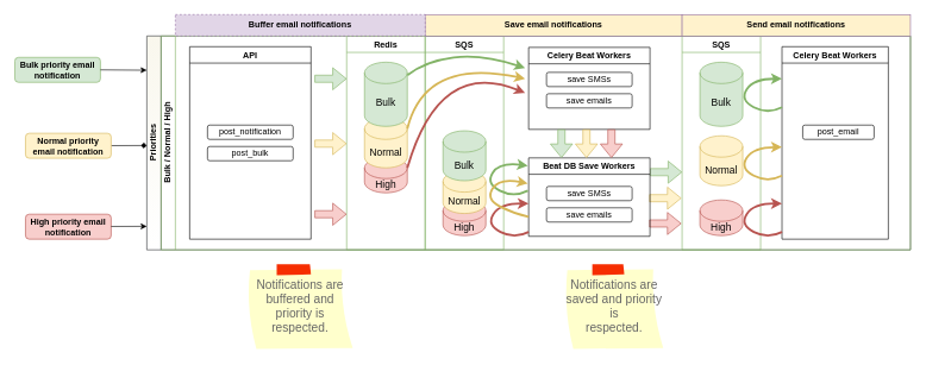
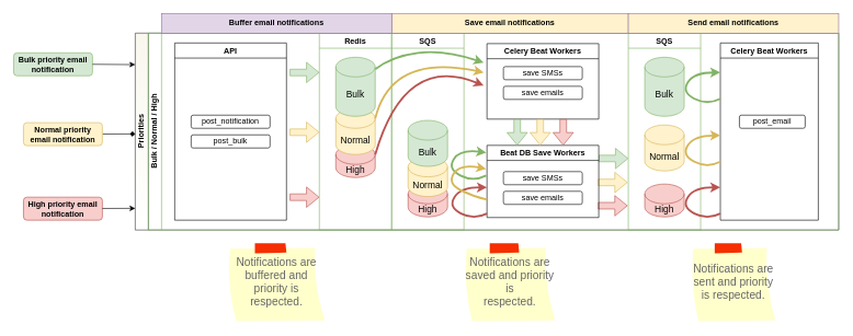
  <mxCell id="0" />
  <mxCell id="1" parent="0" />
  <mxCell id="2" value="Priorities" style="swimlane;html=1;childLayout=stackLayout;resizeParent=1;resizeParentMax=0;horizontal=0;startSize=20;horizontalStack=0;fillColor=#f9f7ed;strokeColor=#36393d;gradientColor=#ffffff;swimlaneFillColor=default;" vertex="1" parent="1"><mxGeometry x="205" y="50" width="1070" height="300" as="geometry"><mxRectangle x="40" y="120" width="30" height="50" as="alternateBounds" /></mxGeometry></mxCell>
  <mxCell id="3" value="" style="edgeStyle=orthogonalEdgeStyle;rounded=0;orthogonalLoop=1;jettySize=auto;html=1;dashed=1;endArrow=none;endFill=0;" edge="1" parent="2"><mxGeometry relative="1" as="geometry" /></mxCell>
  <mxCell id="4" style="edgeStyle=orthogonalEdgeStyle;rounded=0;orthogonalLoop=1;jettySize=auto;html=1;endArrow=classic;endFill=1;" edge="1" parent="2"><mxGeometry relative="1" as="geometry" /></mxCell>
  <mxCell id="5" style="edgeStyle=orthogonalEdgeStyle;rounded=0;orthogonalLoop=1;jettySize=auto;html=1;endArrow=classic;endFill=1;" edge="1" parent="2"><mxGeometry relative="1" as="geometry" /></mxCell>
  <mxCell id="6" style="edgeStyle=orthogonalEdgeStyle;rounded=0;orthogonalLoop=1;jettySize=auto;html=1;endArrow=classic;endFill=1;" edge="1" parent="2"><mxGeometry relative="1" as="geometry"><Array as="points"><mxPoint x="180" y="340" /><mxPoint x="400" y="340" /></Array></mxGeometry></mxCell>
  <mxCell id="7" value="Bulk / Normal / High" style="swimlane;html=1;startSize=20;horizontal=0;fillColor=none;strokeColor=#82b366;swimlaneFillColor=none;" vertex="1" parent="2"><mxGeometry x="20" width="1050" height="300" as="geometry"><mxRectangle x="20" width="740" height="20" as="alternateBounds" /></mxGeometry></mxCell>
  <mxCell id="8" value="API" style="swimlane;" vertex="1" parent="7"><mxGeometry x="40" y="15" width="170" height="270" as="geometry" /></mxCell>
  <mxCell id="9" value="post_notification" style="rounded=1;whiteSpace=wrap;html=1;" vertex="1" parent="8"><mxGeometry x="25" y="110" width="120" height="20" as="geometry" /></mxCell>
  <mxCell id="10" value="post_bulk" style="rounded=1;whiteSpace=wrap;html=1;" vertex="1" parent="8"><mxGeometry x="25" y="140" width="120" height="20" as="geometry" /></mxCell>
  <mxCell id="11" value="SQS" style="swimlane;container=0;fillColor=none;strokeColor=#82b366;" vertex="1" parent="7"><mxGeometry x="730" width="110" height="300" as="geometry" /></mxCell>
  <mxCell id="12" value="Bulk" style="shape=cylinder3;whiteSpace=wrap;html=1;boundedLbl=1;backgroundOutline=1;size=15;labelBackgroundColor=none;fontSize=14;fillColor=#d5e8d4;strokeColor=#82b366;" vertex="1" parent="11"><mxGeometry x="25" y="36.75" width="60" height="90" as="geometry" /></mxCell>
  <mxCell id="13" value="Normal" style="shape=cylinder3;whiteSpace=wrap;html=1;boundedLbl=1;backgroundOutline=1;size=15;labelBackgroundColor=none;fontSize=14;fillColor=#fff2cc;strokeColor=#d6b656;" vertex="1" parent="11"><mxGeometry x="25" y="140" width="60" height="70" as="geometry" /></mxCell>
  <mxCell id="14" value="High" style="shape=cylinder3;whiteSpace=wrap;html=1;boundedLbl=1;backgroundOutline=1;size=15;labelBackgroundColor=none;fontSize=14;fillColor=#f8cecc;strokeColor=#b85450;" vertex="1" parent="11"><mxGeometry x="25" y="230" width="60" height="50" as="geometry" /></mxCell>
  <mxCell id="15" value="Celery Beat Workers" style="swimlane;" vertex="1" parent="7"><mxGeometry x="870" y="15" width="149" height="270" as="geometry" /></mxCell>
  <mxCell id="16" value="post_email" style="rounded=1;whiteSpace=wrap;html=1;" vertex="1" parent="15"><mxGeometry x="29" y="110" width="100" height="20" as="geometry" /></mxCell>
  <mxCell id="17" value="" style="shape=flexArrow;endArrow=classic;html=1;rounded=0;curved=1;fillColor=#d5e8d4;strokeColor=#82b366;" edge="1" parent="7"><mxGeometry width="50" height="50" relative="1" as="geometry"><mxPoint x="215" y="60" as="sourcePoint" /><mxPoint x="260" y="60" as="targetPoint" /></mxGeometry></mxCell>
  <mxCell id="18" value="Redis" style="swimlane;fillColor=none;strokeColor=#82b366;" vertex="1" parent="7"><mxGeometry x="260" width="110" height="300" as="geometry" /></mxCell>
  <mxCell id="19" value="High" style="shape=cylinder3;whiteSpace=wrap;html=1;boundedLbl=1;backgroundOutline=1;size=15;labelBackgroundColor=none;fontSize=14;fillColor=#f8cecc;strokeColor=#b85450;" vertex="1" parent="18"><mxGeometry x="25" y="170" width="60" height="50" as="geometry" /></mxCell>
  <mxCell id="20" value="" style="curved=1;endArrow=classic;html=1;rounded=0;strokeWidth=3;fillColor=#d5e8d4;strokeColor=#82b366;" edge="1" parent="18"><mxGeometry width="50" height="50" relative="1" as="geometry"><mxPoint x="85" y="55" as="sourcePoint" /><mxPoint x="250" y="45" as="targetPoint" /><Array as="points"><mxPoint x="110" y="35" /><mxPoint x="190" y="25" /></Array></mxGeometry></mxCell>
  <mxCell id="21" value="Normal" style="shape=cylinder3;whiteSpace=wrap;html=1;boundedLbl=1;backgroundOutline=1;size=15;labelBackgroundColor=none;fontSize=14;fillColor=#fff2cc;strokeColor=#d6b656;" vertex="1" parent="18"><mxGeometry x="25" y="115" width="60" height="70" as="geometry" /></mxCell>
  <mxCell id="22" value="Bulk" style="shape=cylinder3;whiteSpace=wrap;html=1;boundedLbl=1;backgroundOutline=1;size=15;labelBackgroundColor=none;fontSize=14;fillColor=#d5e8d4;strokeColor=#82b366;" vertex="1" parent="18"><mxGeometry x="25" y="36.75" width="60" height="90" as="geometry" /></mxCell>
  <mxCell id="23" value="" style="shape=flexArrow;endArrow=classic;html=1;rounded=0;curved=1;fillColor=#d5e8d4;strokeColor=#82b366;" edge="1" parent="7"><mxGeometry width="50" height="50" relative="1" as="geometry"><mxPoint x="685" y="191" as="sourcePoint" /><mxPoint x="730" y="191" as="targetPoint" /></mxGeometry></mxCell>
  <mxCell id="24" value="" style="shape=flexArrow;endArrow=classic;html=1;rounded=0;curved=1;fillColor=#fff2cc;strokeColor=#d6b656;" edge="1" parent="7"><mxGeometry width="50" height="50" relative="1" as="geometry"><mxPoint x="215" y="151" as="sourcePoint" /><mxPoint x="260" y="151" as="targetPoint" /></mxGeometry></mxCell>
  <mxCell id="25" value="" style="shape=flexArrow;endArrow=classic;html=1;rounded=0;curved=1;fillColor=#fff2cc;strokeColor=#d6b656;" edge="1" parent="7"><mxGeometry width="50" height="50" relative="1" as="geometry"><mxPoint x="684" y="227.5" as="sourcePoint" /><mxPoint x="729" y="227.5" as="targetPoint" /></mxGeometry></mxCell>
  <mxCell id="26" value="" style="shape=flexArrow;endArrow=classic;html=1;rounded=0;curved=1;fillColor=#f8cecc;strokeColor=#b85450;" edge="1" parent="7"><mxGeometry width="50" height="50" relative="1" as="geometry"><mxPoint x="215" y="250" as="sourcePoint" /><mxPoint x="260" y="250" as="targetPoint" /></mxGeometry></mxCell>
  <mxCell id="27" value="" style="shape=flexArrow;endArrow=classic;html=1;rounded=0;curved=1;fillColor=#f8cecc;strokeColor=#b85450;" edge="1" parent="7"><mxGeometry width="50" height="50" relative="1" as="geometry"><mxPoint x="684" y="263" as="sourcePoint" /><mxPoint x="729" y="263" as="targetPoint" /></mxGeometry></mxCell>
  <mxCell id="28" value="SQS" style="swimlane;container=0;fillColor=none;strokeColor=#82b366;" vertex="1" parent="7"><mxGeometry x="370" width="110" height="300" as="geometry" /></mxCell>
  <mxCell id="29" value="High" style="shape=cylinder3;whiteSpace=wrap;html=1;boundedLbl=1;backgroundOutline=1;size=15;labelBackgroundColor=none;fontSize=14;fillColor=#f8cecc;strokeColor=#b85450;" vertex="1" parent="28"><mxGeometry x="25" y="230" width="60" height="50" as="geometry" /></mxCell>
  <mxCell id="30" value="" style="curved=1;endArrow=classic;html=1;rounded=0;strokeWidth=3;fillColor=#fff2cc;strokeColor=#d6b656;exitX=1;exitY=0;exitDx=0;exitDy=15;exitPerimeter=0;" edge="1" parent="28" source="21"><mxGeometry width="50" height="50" relative="1" as="geometry"><mxPoint x="-26.5" y="150" as="sourcePoint" /><mxPoint x="140" y="60" as="targetPoint" /><Array as="points"><mxPoint y="30" /></Array></mxGeometry></mxCell>
  <mxCell id="31" value="" style="curved=1;endArrow=classic;html=1;rounded=0;strokeWidth=3;fillColor=#f8cecc;strokeColor=#b85450;exitX=1;exitY=0;exitDx=0;exitDy=15;exitPerimeter=0;" edge="1" parent="28" source="19"><mxGeometry width="50" height="50" relative="1" as="geometry"><mxPoint x="-27.5" y="240" as="sourcePoint" /><mxPoint x="140" y="80" as="targetPoint" /><Array as="points"><mxPoint x="20" y="30" /></Array></mxGeometry></mxCell>
  <mxCell id="32" value="Normal" style="shape=cylinder3;whiteSpace=wrap;html=1;boundedLbl=1;backgroundOutline=1;size=15;labelBackgroundColor=none;fontSize=14;fillColor=#fff2cc;strokeColor=#d6b656;" vertex="1" parent="28"><mxGeometry x="25" y="189" width="60" height="60" as="geometry" /></mxCell>
  <mxCell id="33" value="Bulk" style="shape=cylinder3;whiteSpace=wrap;html=1;boundedLbl=1;backgroundOutline=1;size=15;labelBackgroundColor=none;fontSize=14;fillColor=#d5e8d4;strokeColor=#82b366;" vertex="1" parent="28"><mxGeometry x="25" y="133" width="60" height="70" as="geometry" /></mxCell>
  <mxCell id="34" value="Celery Beat Workers" style="swimlane;" vertex="1" parent="7"><mxGeometry x="515" y="16" width="170" height="115" as="geometry"><mxRectangle x="509" y="15" width="150" height="23" as="alternateBounds" /></mxGeometry></mxCell>
  <mxCell id="35" value="save SMSs" style="rounded=1;whiteSpace=wrap;html=1;" vertex="1" parent="34"><mxGeometry x="25" y="35" width="120" height="20" as="geometry" /></mxCell>
  <mxCell id="36" value="save emails" style="rounded=1;whiteSpace=wrap;html=1;" vertex="1" parent="34"><mxGeometry x="25" y="65" width="120" height="20" as="geometry" /></mxCell>
  <mxCell id="37" value="Beat DB Save Workers" style="swimlane;" vertex="1" parent="7"><mxGeometry x="515" y="171" width="170" height="110" as="geometry"><mxRectangle x="509" y="15" width="150" height="23" as="alternateBounds" /></mxGeometry></mxCell>
  <mxCell id="38" value="save SMSs" style="rounded=1;whiteSpace=wrap;html=1;" vertex="1" parent="37"><mxGeometry x="25" y="40" width="120" height="20" as="geometry" /></mxCell>
  <mxCell id="39" value="save emails" style="rounded=1;whiteSpace=wrap;html=1;" vertex="1" parent="37"><mxGeometry x="25" y="70" width="120" height="20" as="geometry" /></mxCell>
  <mxCell id="40" value="" style="shape=flexArrow;endArrow=classic;html=1;rounded=0;fillColor=#fff2cc;strokeColor=#d6b656;" edge="1" parent="7"><mxGeometry width="50" height="50" relative="1" as="geometry"><mxPoint x="596" y="131" as="sourcePoint" /><mxPoint x="596" y="171" as="targetPoint" /></mxGeometry></mxCell>
  <mxCell id="41" value="" style="shape=flexArrow;endArrow=classic;html=1;rounded=0;fillColor=#f8cecc;strokeColor=#b85450;" edge="1" parent="7"><mxGeometry width="50" height="50" relative="1" as="geometry"><mxPoint x="631" y="131" as="sourcePoint" /><mxPoint x="631" y="171" as="targetPoint" /></mxGeometry></mxCell>
  <mxCell id="42" value="" style="shape=flexArrow;endArrow=classic;html=1;rounded=0;fillColor=#d5e8d4;strokeColor=#82b366;" edge="1" parent="7"><mxGeometry width="50" height="50" relative="1" as="geometry"><mxPoint x="561" y="131" as="sourcePoint" /><mxPoint x="561" y="171" as="targetPoint" /></mxGeometry></mxCell>
  <mxCell id="43" value="" style="curved=1;endArrow=classic;html=1;rounded=0;fillColor=#f8cecc;strokeColor=#b85450;strokeWidth=3;" edge="1" parent="7"><mxGeometry width="50" height="50" relative="1" as="geometry"><mxPoint x="515" y="275" as="sourcePoint" /><mxPoint x="515" y="235" as="targetPoint" /><Array as="points"><mxPoint x="495" y="285" /><mxPoint x="456" y="265" /><mxPoint x="475" y="235" /></Array></mxGeometry></mxCell>
  <mxCell id="44" value="" style="rounded=0;orthogonalLoop=1;jettySize=auto;html=1;entryX=0;entryY=0.512;entryDx=0;entryDy=0;entryPerimeter=0;endArrow=diamond;" edge="1" parent="1" source="45" target="2"><mxGeometry relative="1" as="geometry"><mxPoint x="205" y="160" as="targetPoint" /></mxGeometry></mxCell>
  <mxCell id="45" value="&lt;b&gt;Normal priority email notification&lt;/b&gt;" style="rounded=1;whiteSpace=wrap;html=1;fillColor=#fff2cc;strokeColor=#d6b656;" vertex="1" parent="1"><mxGeometry x="35" y="186.5" width="120" height="35" as="geometry" /></mxCell>
  <mxCell id="46" value="&lt;b&gt;High priority email notification&lt;/b&gt;" style="rounded=1;whiteSpace=wrap;html=1;fillColor=#f8cecc;strokeColor=#b85450;" vertex="1" parent="1"><mxGeometry x="35" y="300" width="120" height="35" as="geometry" /></mxCell>
  <mxCell id="47" value="&lt;b&gt;Bulk priority email notification&lt;/b&gt;" style="rounded=1;whiteSpace=wrap;html=1;labelBackgroundColor=none;fillColor=#d5e8d4;strokeColor=#82b366;" vertex="1" parent="1"><mxGeometry x="20" y="80" width="120" height="35" as="geometry" /></mxCell>
  <mxCell id="48" value="" style="rounded=0;orthogonalLoop=1;jettySize=auto;html=1;exitX=1;exitY=0.5;exitDx=0;exitDy=0;" edge="1" parent="1" source="47"><mxGeometry relative="1" as="geometry"><mxPoint x="215" y="100.5" as="sourcePoint" /><mxPoint x="205" y="98" as="targetPoint" /></mxGeometry></mxCell>
  <mxCell id="49" value="Save email notifications" style="rounded=0;whiteSpace=wrap;html=1;fillColor=#fff2cc;strokeColor=#9673a6;fontStyle=1;" vertex="1" parent="1"><mxGeometry x="595" y="20" width="360" height="30" as="geometry" /></mxCell>
  <mxCell id="50" value="Send email notifications" style="rounded=0;whiteSpace=wrap;html=1;fillColor=#fff2cc;strokeColor=#9673a6;fontStyle=1;" vertex="1" parent="1"><mxGeometry x="955" y="20" width="320" height="30" as="geometry" /></mxCell>
- <mxCell id="51" value="Buffer email notifications" style="rounded=0;whiteSpace=wrap;html=1;fillColor=#e1d5e7;strokeColor=#9673a6;fontStyle=1;dashed=1;" vertex="1" parent="1"><mxGeometry x="245" y="20" width="350" height="30" as="geometry" /></mxCell>
+ <mxCell id="51" value="Buffer email notifications" style="rounded=0;whiteSpace=wrap;html=1;fillColor=#e1d5e7;strokeColor=#9673a6;fontStyle=1" vertex="1" parent="1"><mxGeometry x="245" y="20" width="350" height="30" as="geometry" /></mxCell>
  <mxCell id="52" value="" style="rounded=0;orthogonalLoop=1;jettySize=auto;html=1;entryX=0;entryY=0.512;entryDx=0;entryDy=0;entryPerimeter=0;" edge="1" parent="1"><mxGeometry relative="1" as="geometry"><mxPoint x="205" y="317" as="targetPoint" /><mxPoint x="155" y="317.182" as="sourcePoint" /></mxGeometry></mxCell>
  <mxCell id="53" value="" style="curved=1;endArrow=classic;html=1;rounded=0;fillColor=#d5e8d4;strokeColor=#82b366;strokeWidth=3;" edge="1" parent="1"><mxGeometry width="50" height="50" relative="1" as="geometry"><mxPoint x="739" y="267" as="sourcePoint" /><mxPoint x="739" y="232" as="targetPoint" /><Array as="points"><mxPoint x="719" y="277" /><mxPoint x="680" y="257" /><mxPoint x="699" y="227" /></Array></mxGeometry></mxCell>
  <mxCell id="54" value="" style="curved=1;endArrow=classic;html=1;rounded=0;fillColor=#fff2cc;strokeColor=#d6b656;strokeWidth=3;exitX=0;exitY=0.75;exitDx=0;exitDy=0;" edge="1" parent="1" source="37"><mxGeometry width="50" height="50" relative="1" as="geometry"><mxPoint x="739" y="289" as="sourcePoint" /><mxPoint x="739" y="257" as="targetPoint" /><Array as="points"><mxPoint x="719" y="299" /><mxPoint x="680" y="279" /><mxPoint x="699" y="249" /></Array></mxGeometry></mxCell>
  <mxCell id="55" value="" style="curved=1;endArrow=classic;html=1;rounded=0;fillColor=#d5e8d4;strokeColor=#82b366;strokeWidth=3;" edge="1" parent="1"><mxGeometry width="50" height="50" relative="1" as="geometry"><mxPoint x="1095" y="150" as="sourcePoint" /><mxPoint x="1095" y="110" as="targetPoint" /><Array as="points"><mxPoint x="1075" y="160" /><mxPoint x="1036" y="140" /><mxPoint x="1055" y="110" /></Array></mxGeometry></mxCell>
  <mxCell id="56" value="" style="curved=1;endArrow=classic;html=1;rounded=0;fillColor=#fff2cc;strokeColor=#d6b656;strokeWidth=3;" edge="1" parent="1"><mxGeometry width="50" height="50" relative="1" as="geometry"><mxPoint x="1095" y="246" as="sourcePoint" /><mxPoint x="1095" y="206" as="targetPoint" /><Array as="points"><mxPoint x="1075" y="256" /><mxPoint x="1036" y="236" /><mxPoint x="1055" y="206" /></Array></mxGeometry></mxCell>
  <mxCell id="57" value="" style="curved=1;endArrow=classic;html=1;rounded=0;fillColor=#f8cecc;strokeColor=#b85450;strokeWidth=3;" edge="1" parent="1"><mxGeometry width="50" height="50" relative="1" as="geometry"><mxPoint x="1095" y="325" as="sourcePoint" /><mxPoint x="1095" y="285" as="targetPoint" /><Array as="points"><mxPoint x="1075" y="335" /><mxPoint x="1036" y="315" /><mxPoint x="1055" y="285" /></Array></mxGeometry></mxCell>
+ <mxCell id="58" value="Notifications are sent and priority is respected." style="strokeWidth=1;shadow=0;dashed=0;align=center;html=1;shape=mxgraph.mockup.text.stickyNote2;fontColor=#666666;mainText=;fontSize=17;whiteSpace=wrap;fillColor=#ffffcc;strokeColor=#F62E00;" vertex="1" parent="1"><mxGeometry x="1050" y="370" width="130" height="120" as="geometry" /></mxCell>
  <mxCell id="59" value="&lt;font style=&quot;font-size: 17px;&quot;&gt;Notifications are buffered and priority is &lt;br&gt;respected.&lt;/font&gt;" style="strokeWidth=1;shadow=0;dashed=0;align=center;html=1;shape=mxgraph.mockup.text.stickyNote2;fontColor=#666666;mainText=;fontSize=17;whiteSpace=wrap;fillColor=#ffffcc;strokeColor=#F62E00;" vertex="1" parent="1"><mxGeometry x="345" y="370" width="150" height="120" as="geometry" /></mxCell>
- <mxCell id="60" value="Notifications are saved and priority is&lt;br&gt;respected." style="strokeWidth=1;shadow=0;dashed=0;align=center;html=1;shape=mxgraph.mockup.text.stickyNote2;fontColor=#666666;mainText=;fontSize=17;whiteSpace=wrap;fillColor=#ffffcc;strokeColor=#F62E00;" vertex="1" parent="1"><mxGeometry x="790" y="370" width="140" height="120" as="geometry" /></mxCell>
+ <mxCell id="60" value="Notifications are saved and priority is&lt;br&gt;respected." style="strokeWidth=1;shadow=0;dashed=0;align=center;html=1;shape=mxgraph.mockup.text.stickyNote2;fontColor=#666666;mainText=;fontSize=17;whiteSpace=wrap;fillColor=#ffffcc;strokeColor=#F62E00;" vertex="1" parent="1"><mxGeometry x="705" y="370" width="140" height="120" as="geometry" /></mxCell>
